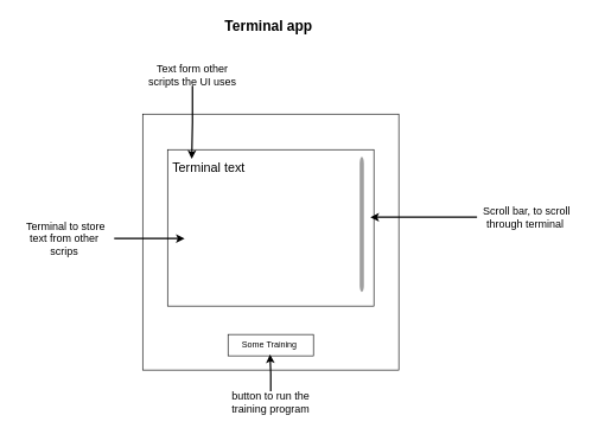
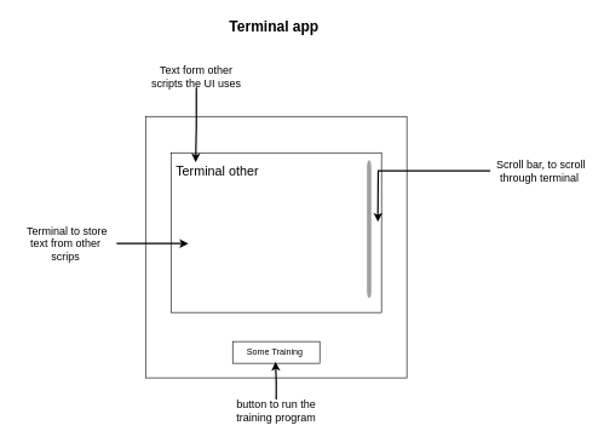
  <mxCell id="0" />
  <mxCell id="1" parent="0" />
  <mxCell id="2" value="" style="rounded=0;whiteSpace=wrap;html=1;" parent="1" vertex="1"><mxGeometry x="200" y="160" width="360" height="360" as="geometry" /></mxCell>
  <mxCell id="3" value="" style="rounded=0;whiteSpace=wrap;html=1;" parent="1" vertex="1"><mxGeometry x="235" y="210" width="290" height="220" as="geometry" /></mxCell>
- <mxCell id="4" value="&lt;font style=&quot;font-size: 18px;&quot;&gt;Terminal text&lt;/font&gt;" style="text;html=1;align=left;verticalAlign=middle;whiteSpace=wrap;rounded=0;" parent="1" vertex="1"><mxGeometry x="240" y="220" width="170" height="30" as="geometry" /></mxCell>
+ <mxCell id="4" value="&lt;font style=&quot;font-size: 18px;&quot;&gt;Terminal other&lt;/font&gt;" style="text;html=1;align=left;verticalAlign=middle;whiteSpace=wrap;rounded=0;" parent="1" vertex="1"><mxGeometry x="240" y="220" width="170" height="30" as="geometry" /></mxCell>
  <mxCell id="5" value="" style="html=1;verticalLabelPosition=bottom;labelBackgroundColor=#ffffff;verticalAlign=top;shadow=0;dashed=0;strokeWidth=2;shape=mxgraph.ios7.misc.scroll_(vertical);fillColor=#a0a0a0;" parent="1" vertex="1"><mxGeometry x="505" y="220" width="6" height="190" as="geometry" /></mxCell>
  <mxCell id="6" value="Some Training&amp;nbsp;" style="rounded=0;whiteSpace=wrap;html=1;" parent="1" vertex="1"><mxGeometry x="320" y="470" width="120" height="30" as="geometry" /></mxCell>
  <mxCell id="7" style="edgeStyle=orthogonalEdgeStyle;rounded=0;orthogonalLoop=1;jettySize=auto;html=1;strokeWidth=2;" parent="1" source="8" edge="1"><mxGeometry relative="1" as="geometry"><mxPoint x="520" y="305" as="targetPoint" /></mxGeometry></mxCell>
- <mxCell id="8" value="&lt;font style=&quot;font-size: 15px;&quot;&gt;Scroll bar, to scroll through terminal&amp;nbsp;&lt;/font&gt;" style="text;html=1;align=center;verticalAlign=middle;whiteSpace=wrap;rounded=0;" parent="1" vertex="1"><mxGeometry x="670" y="290" width="140" height="30" as="geometry" /></mxCell>
+ <mxCell id="8" value="&lt;font style=&quot;font-size: 15px;&quot;&gt;Scroll bar, to scroll through terminal&amp;nbsp;&lt;/font&gt;" style="text;html=1;align=center;verticalAlign=middle;whiteSpace=wrap;rounded=0;" parent="1" vertex="1"><mxGeometry x="675" y="220" width="140" height="30" as="geometry" /></mxCell>
  <mxCell id="9" style="edgeStyle=orthogonalEdgeStyle;rounded=0;orthogonalLoop=1;jettySize=auto;html=1;strokeColor=default;strokeWidth=2;align=center;verticalAlign=middle;fontFamily=Helvetica;fontSize=11;fontColor=default;labelBackgroundColor=default;endArrow=classic;" parent="1" source="10" edge="1"><mxGeometry relative="1" as="geometry"><mxPoint x="379" y="498" as="targetPoint" /></mxGeometry></mxCell>
  <mxCell id="10" value="&lt;span style=&quot;font-size: 15px;&quot;&gt;button to run the training program&lt;/span&gt;" style="text;html=1;align=center;verticalAlign=middle;whiteSpace=wrap;rounded=0;" parent="1" vertex="1"><mxGeometry x="310" y="550" width="140" height="30" as="geometry" /></mxCell>
  <mxCell id="11" style="edgeStyle=orthogonalEdgeStyle;rounded=0;orthogonalLoop=1;jettySize=auto;html=1;strokeColor=default;strokeWidth=2;align=center;verticalAlign=middle;fontFamily=Helvetica;fontSize=11;fontColor=default;labelBackgroundColor=default;endArrow=classic;" parent="1" source="12" edge="1"><mxGeometry relative="1" as="geometry"><mxPoint x="259" y="335" as="targetPoint" /></mxGeometry></mxCell>
  <mxCell id="12" value="&lt;span style=&quot;font-size: 15px;&quot;&gt;&amp;nbsp;Terminal to store text from other scrips&lt;/span&gt;" style="text;html=1;align=center;verticalAlign=middle;whiteSpace=wrap;rounded=0;" parent="1" vertex="1"><mxGeometry x="20" y="320" width="140" height="30" as="geometry" /></mxCell>
  <mxCell id="13" style="edgeStyle=orthogonalEdgeStyle;rounded=0;orthogonalLoop=1;jettySize=auto;html=1;strokeColor=default;strokeWidth=2;align=center;verticalAlign=middle;fontFamily=Helvetica;fontSize=11;fontColor=default;labelBackgroundColor=default;endArrow=classic;" parent="1" source="14" edge="1"><mxGeometry relative="1" as="geometry"><mxPoint x="269" y="223" as="targetPoint" /></mxGeometry></mxCell>
  <mxCell id="14" value="&lt;span style=&quot;font-size: 15px;&quot;&gt;Text form other scripts the UI uses&lt;/span&gt;" style="text;html=1;align=center;verticalAlign=middle;whiteSpace=wrap;rounded=0;" parent="1" vertex="1"><mxGeometry x="200" y="90" width="140" height="30" as="geometry" /></mxCell>
  <mxCell id="15" value="&lt;font style=&quot;font-size: 20px;&quot;&gt;&lt;b style=&quot;&quot;&gt;Terminal app&amp;nbsp;&lt;/b&gt;&lt;/font&gt;" style="text;html=1;align=center;verticalAlign=middle;whiteSpace=wrap;rounded=0;" vertex="1" parent="1"><mxGeometry x="300" y="20" width="160" height="30" as="geometry" /></mxCell>
